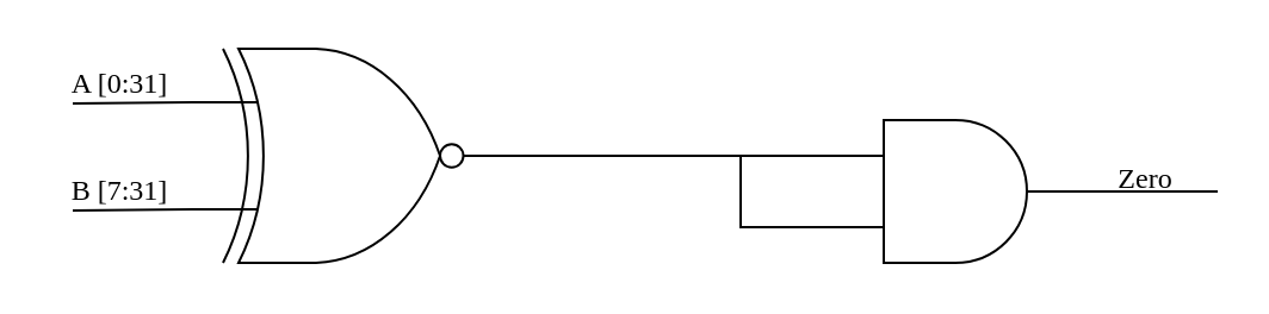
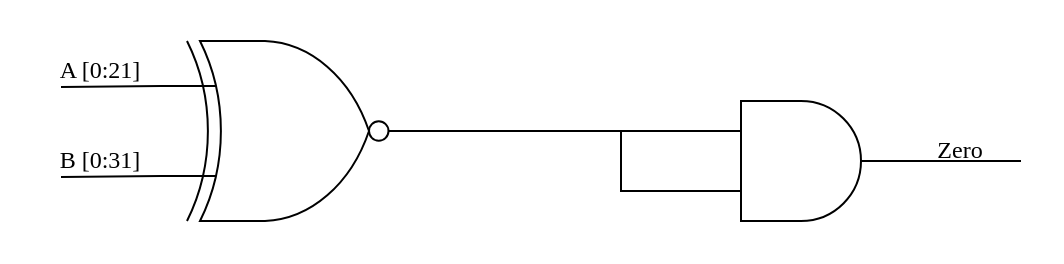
  <mxCell id="0" />
  <mxCell id="1" parent="0" />
  <mxCell id="2" value="" style="verticalLabelPosition=bottom;shadow=0;dashed=0;align=center;html=1;verticalAlign=top;shape=mxgraph.electrical.logic_gates.logic_gate;operation=xor;negating=1;negSize=0.15;" vertex="1" parent="1"><mxGeometry x="80" y="20" width="130" height="90" as="geometry" /></mxCell>
  <mxCell id="3" value="" style="endArrow=none;html=1;rounded=0;exitX=1;exitY=0.5;exitDx=0;exitDy=0;exitPerimeter=0;entryX=0;entryY=0.25;entryDx=0;entryDy=0;entryPerimeter=0;" edge="1" parent="1" source="2" target="4"><mxGeometry width="50" height="50" relative="1" as="geometry"><mxPoint x="180" y="110" as="sourcePoint" /><mxPoint x="370" y="65" as="targetPoint" /></mxGeometry></mxCell>
  <mxCell id="4" value="" style="verticalLabelPosition=bottom;shadow=0;dashed=0;align=center;html=1;verticalAlign=top;shape=mxgraph.electrical.logic_gates.logic_gate;operation=and;" vertex="1" parent="1"><mxGeometry x="350" y="50" width="100" height="60" as="geometry" /></mxCell>
  <mxCell id="5" value="" style="endArrow=none;html=1;rounded=0;entryX=0;entryY=0.75;entryDx=0;entryDy=0;entryPerimeter=0;endSize=1;strokeWidth=1;jumpSize=2;" edge="1" parent="1" target="4"><mxGeometry width="50" height="50" relative="1" as="geometry"><mxPoint x="310" y="65" as="sourcePoint" /><mxPoint x="230" y="60" as="targetPoint" /><Array as="points"><mxPoint x="310" y="95" /><mxPoint x="350" y="95" /></Array></mxGeometry></mxCell>
  <mxCell id="6" value="" style="endArrow=none;html=1;rounded=0;endSize=1;strokeWidth=1;jumpSize=2;exitX=1;exitY=0.5;exitDx=0;exitDy=0;exitPerimeter=0;" edge="1" parent="1" source="4"><mxGeometry width="50" height="50" relative="1" as="geometry"><mxPoint x="370" y="50" as="sourcePoint" /><mxPoint x="510" y="80" as="targetPoint" /></mxGeometry></mxCell>
  <mxCell id="7" value="" style="endArrow=none;html=1;rounded=0;endSize=1;strokeWidth=1;jumpSize=2;entryX=0;entryY=0.25;entryDx=0;entryDy=0;entryPerimeter=0;" edge="1" parent="1" target="2"><mxGeometry width="50" height="50" relative="1" as="geometry"><mxPoint x="30" y="43" as="sourcePoint" /><mxPoint x="10" y="0" as="targetPoint" /></mxGeometry></mxCell>
  <mxCell id="8" value="" style="endArrow=none;html=1;rounded=0;endSize=1;strokeWidth=1;jumpSize=2;entryX=0;entryY=0.75;entryDx=0;entryDy=0;entryPerimeter=0;" edge="1" parent="1" target="2"><mxGeometry width="50" height="50" relative="1" as="geometry"><mxPoint x="30" y="88" as="sourcePoint" /><mxPoint x="10" y="0" as="targetPoint" /></mxGeometry></mxCell>
- <mxCell id="9" value="&lt;font face=&quot;modern computer&quot;&gt;A [0:31]&lt;/font&gt;" style="text;html=1;strokeColor=none;fillColor=none;align=center;verticalAlign=middle;whiteSpace=wrap;rounded=0;" vertex="1" parent="1"><mxGeometry x="20" y="20" width="60" height="30" as="geometry" /></mxCell>
- <mxCell id="10" value="&lt;font face=&quot;modern computer&quot;&gt;B [7:31]&lt;/font&gt;" style="text;html=1;strokeColor=none;fillColor=none;align=center;verticalAlign=middle;whiteSpace=wrap;rounded=0;" vertex="1" parent="1"><mxGeometry x="20" y="65" width="60" height="30" as="geometry" /></mxCell>
+ <mxCell id="9" value="&lt;font face=&quot;modern computer&quot;&gt;A [0:21]&lt;/font&gt;" style="text;html=1;strokeColor=none;fillColor=none;align=center;verticalAlign=middle;whiteSpace=wrap;rounded=0;" vertex="1" parent="1"><mxGeometry x="20" y="20" width="60" height="30" as="geometry" /></mxCell>
+ <mxCell id="10" value="&lt;font face=&quot;modern computer&quot;&gt;B [0:31]&lt;/font&gt;" style="text;html=1;strokeColor=none;fillColor=none;align=center;verticalAlign=middle;whiteSpace=wrap;rounded=0;" vertex="1" parent="1"><mxGeometry x="20" y="65" width="60" height="30" as="geometry" /></mxCell>
  <mxCell id="11" value="&lt;font face=&quot;modern computer&quot;&gt;Zero&lt;/font&gt;" style="text;html=1;strokeColor=none;fillColor=none;align=center;verticalAlign=middle;whiteSpace=wrap;rounded=0;" vertex="1" parent="1"><mxGeometry x="450" y="60" width="60" height="30" as="geometry" /></mxCell>
